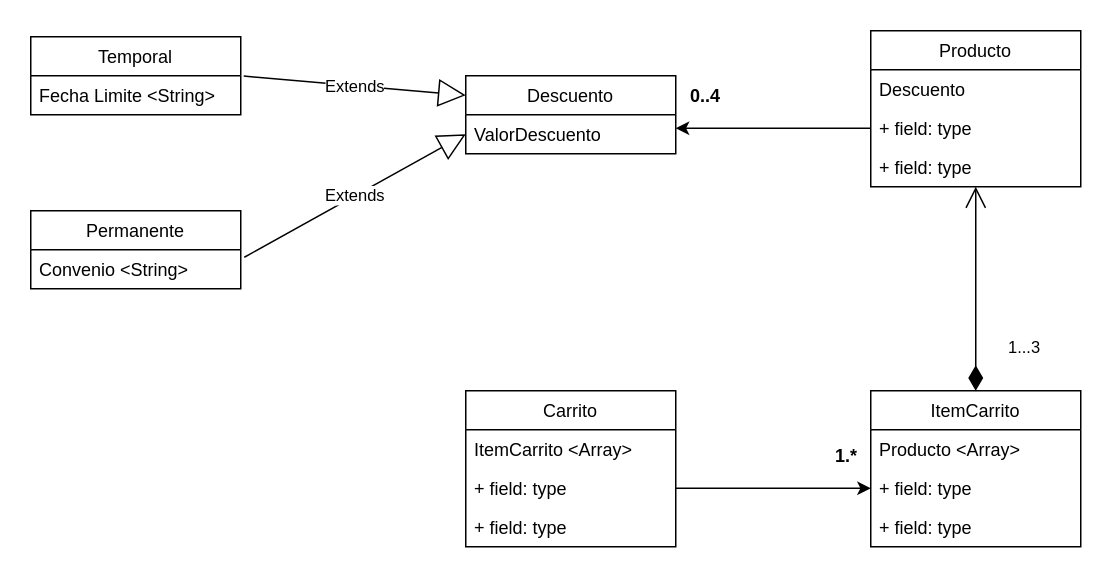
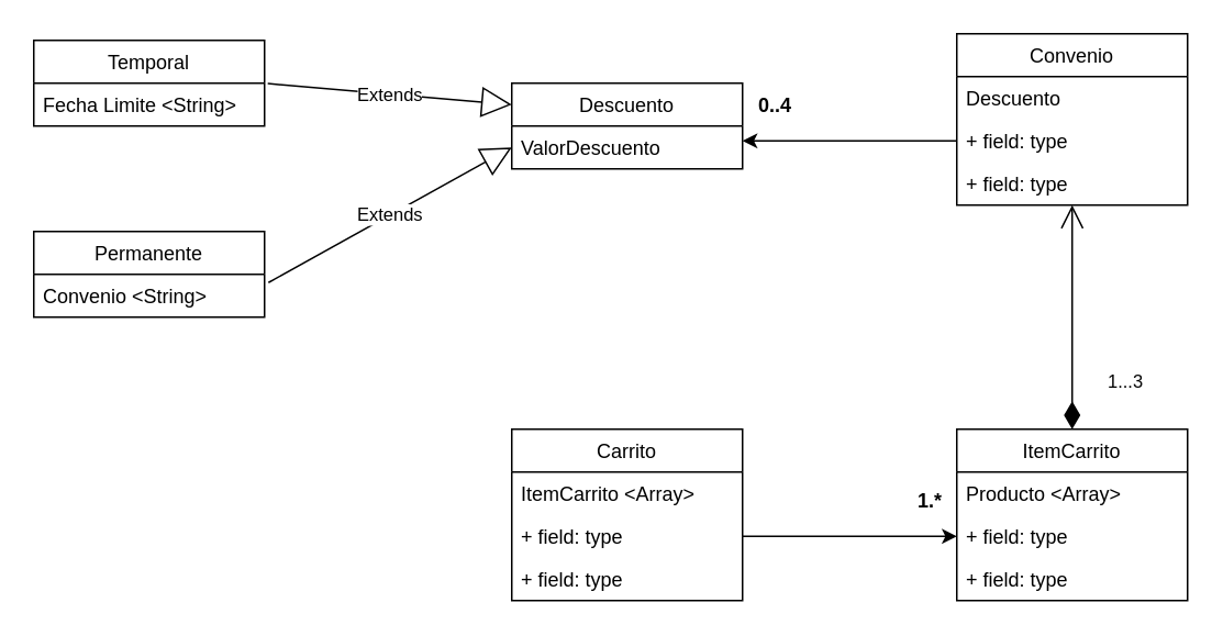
  <mxCell id="0" />
  <mxCell id="1" parent="0" />
  <mxCell id="2" value="Carrito" style="swimlane;fontStyle=0;childLayout=stackLayout;horizontal=1;startSize=26;fillColor=none;horizontalStack=0;resizeParent=1;resizeParentMax=0;resizeLast=0;collapsible=1;marginBottom=0;" parent="1" vertex="1"><mxGeometry x="310" y="260" width="140" height="104" as="geometry" /></mxCell>
  <mxCell id="3" value="ItemCarrito &lt;Array&gt;" style="text;strokeColor=none;fillColor=none;align=left;verticalAlign=top;spacingLeft=4;spacingRight=4;overflow=hidden;rotatable=0;points=[[0,0.5],[1,0.5]];portConstraint=eastwest;" parent="2" vertex="1"><mxGeometry y="26" width="140" height="26" as="geometry" /></mxCell>
  <mxCell id="4" value="+ field: type" style="text;strokeColor=none;fillColor=none;align=left;verticalAlign=top;spacingLeft=4;spacingRight=4;overflow=hidden;rotatable=0;points=[[0,0.5],[1,0.5]];portConstraint=eastwest;" parent="2" vertex="1"><mxGeometry y="52" width="140" height="26" as="geometry" /></mxCell>
  <mxCell id="5" value="+ field: type" style="text;strokeColor=none;fillColor=none;align=left;verticalAlign=top;spacingLeft=4;spacingRight=4;overflow=hidden;rotatable=0;points=[[0,0.5],[1,0.5]];portConstraint=eastwest;" parent="2" vertex="1"><mxGeometry y="78" width="140" height="26" as="geometry" /></mxCell>
  <mxCell id="6" value="ItemCarrito" style="swimlane;fontStyle=0;childLayout=stackLayout;horizontal=1;startSize=26;fillColor=none;horizontalStack=0;resizeParent=1;resizeParentMax=0;resizeLast=0;collapsible=1;marginBottom=0;" parent="1" vertex="1"><mxGeometry x="580" y="260" width="140" height="104" as="geometry" /></mxCell>
  <mxCell id="7" value="Producto &lt;Array&gt;" style="text;strokeColor=none;fillColor=none;align=left;verticalAlign=top;spacingLeft=4;spacingRight=4;overflow=hidden;rotatable=0;points=[[0,0.5],[1,0.5]];portConstraint=eastwest;" parent="6" vertex="1"><mxGeometry y="26" width="140" height="26" as="geometry" /></mxCell>
  <mxCell id="8" value="+ field: type" style="text;strokeColor=none;fillColor=none;align=left;verticalAlign=top;spacingLeft=4;spacingRight=4;overflow=hidden;rotatable=0;points=[[0,0.5],[1,0.5]];portConstraint=eastwest;" parent="6" vertex="1"><mxGeometry y="52" width="140" height="26" as="geometry" /></mxCell>
  <mxCell id="9" value="+ field: type" style="text;strokeColor=none;fillColor=none;align=left;verticalAlign=top;spacingLeft=4;spacingRight=4;overflow=hidden;rotatable=0;points=[[0,0.5],[1,0.5]];portConstraint=eastwest;" parent="6" vertex="1"><mxGeometry y="78" width="140" height="26" as="geometry" /></mxCell>
  <mxCell id="10" style="edgeStyle=orthogonalEdgeStyle;rounded=0;orthogonalLoop=1;jettySize=auto;html=1;" parent="1" source="4" target="8" edge="1"><mxGeometry relative="1" as="geometry" /></mxCell>
  <mxCell id="11" value="1.*" style="text;align=center;fontStyle=1;verticalAlign=middle;spacingLeft=3;spacingRight=3;strokeColor=none;rotatable=0;points=[[0,0.5],[1,0.5]];portConstraint=eastwest;" parent="1" vertex="1"><mxGeometry x="524" y="290" width="80" height="26" as="geometry" /></mxCell>
- <mxCell id="12" value="Producto" style="swimlane;fontStyle=0;childLayout=stackLayout;horizontal=1;startSize=26;fillColor=none;horizontalStack=0;resizeParent=1;resizeParentMax=0;resizeLast=0;collapsible=1;marginBottom=0;" parent="1" vertex="1"><mxGeometry x="580" y="20" width="140" height="104" as="geometry" /></mxCell>
+ <mxCell id="12" value="Convenio" style="swimlane;fontStyle=0;childLayout=stackLayout;horizontal=1;startSize=26;fillColor=none;horizontalStack=0;resizeParent=1;resizeParentMax=0;resizeLast=0;collapsible=1;marginBottom=0;" parent="1" vertex="1"><mxGeometry x="580" y="20" width="140" height="104" as="geometry" /></mxCell>
  <mxCell id="13" value="Descuento" style="text;strokeColor=none;fillColor=none;align=left;verticalAlign=top;spacingLeft=4;spacingRight=4;overflow=hidden;rotatable=0;points=[[0,0.5],[1,0.5]];portConstraint=eastwest;" parent="12" vertex="1"><mxGeometry y="26" width="140" height="26" as="geometry" /></mxCell>
  <mxCell id="14" value="+ field: type" style="text;strokeColor=none;fillColor=none;align=left;verticalAlign=top;spacingLeft=4;spacingRight=4;overflow=hidden;rotatable=0;points=[[0,0.5],[1,0.5]];portConstraint=eastwest;" parent="12" vertex="1"><mxGeometry y="52" width="140" height="26" as="geometry" /></mxCell>
  <mxCell id="15" value="+ field: type" style="text;strokeColor=none;fillColor=none;align=left;verticalAlign=top;spacingLeft=4;spacingRight=4;overflow=hidden;rotatable=0;points=[[0,0.5],[1,0.5]];portConstraint=eastwest;" parent="12" vertex="1"><mxGeometry y="78" width="140" height="26" as="geometry" /></mxCell>
  <mxCell id="16" value="1...3" style="endArrow=open;html=1;endSize=12;startArrow=diamondThin;startSize=14;startFill=1;edgeStyle=orthogonalEdgeStyle;align=left;verticalAlign=bottom;rounded=0;exitX=0.5;exitY=0;exitDx=0;exitDy=0;" parent="1" source="6" edge="1"><mxGeometry x="-0.706" y="-20" relative="1" as="geometry"><mxPoint x="640" y="250" as="sourcePoint" /><mxPoint x="650" y="124" as="targetPoint" /><mxPoint as="offset" /></mxGeometry></mxCell>
  <mxCell id="17" value="Descuento" style="swimlane;fontStyle=0;childLayout=stackLayout;horizontal=1;startSize=26;fillColor=none;horizontalStack=0;resizeParent=1;resizeParentMax=0;resizeLast=0;collapsible=1;marginBottom=0;" parent="1" vertex="1"><mxGeometry x="310" y="50" width="140" height="52" as="geometry" /></mxCell>
  <mxCell id="18" value="ValorDescuento" style="text;strokeColor=none;fillColor=none;align=left;verticalAlign=top;spacingLeft=4;spacingRight=4;overflow=hidden;rotatable=0;points=[[0,0.5],[1,0.5]];portConstraint=eastwest;" parent="17" vertex="1"><mxGeometry y="26" width="140" height="26" as="geometry" /></mxCell>
  <mxCell id="19" style="edgeStyle=orthogonalEdgeStyle;rounded=0;orthogonalLoop=1;jettySize=auto;html=1;" parent="1" source="14" edge="1"><mxGeometry relative="1" as="geometry"><mxPoint x="450" y="85" as="targetPoint" /></mxGeometry></mxCell>
  <mxCell id="20" value="0..4" style="text;align=center;fontStyle=1;verticalAlign=middle;spacingLeft=3;spacingRight=3;strokeColor=none;rotatable=0;points=[[0,0.5],[1,0.5]];portConstraint=eastwest;" parent="1" vertex="1"><mxGeometry x="430" y="50" width="80" height="26" as="geometry" /></mxCell>
  <mxCell id="21" value="Permanente" style="swimlane;fontStyle=0;childLayout=stackLayout;horizontal=1;startSize=26;fillColor=none;horizontalStack=0;resizeParent=1;resizeParentMax=0;resizeLast=0;collapsible=1;marginBottom=0;" vertex="1" parent="1"><mxGeometry x="20" y="140" width="140" height="52" as="geometry" /></mxCell>
  <mxCell id="22" value="Convenio &lt;String&gt;" style="text;strokeColor=none;fillColor=none;align=left;verticalAlign=top;spacingLeft=4;spacingRight=4;overflow=hidden;rotatable=0;points=[[0,0.5],[1,0.5]];portConstraint=eastwest;" vertex="1" parent="21"><mxGeometry y="26" width="140" height="26" as="geometry" /></mxCell>
  <mxCell id="23" value="Temporal" style="swimlane;fontStyle=0;childLayout=stackLayout;horizontal=1;startSize=26;fillColor=none;horizontalStack=0;resizeParent=1;resizeParentMax=0;resizeLast=0;collapsible=1;marginBottom=0;" vertex="1" parent="1"><mxGeometry x="20" y="24" width="140" height="52" as="geometry" /></mxCell>
  <mxCell id="24" value="Fecha Limite &lt;String&gt;" style="text;strokeColor=none;fillColor=none;align=left;verticalAlign=top;spacingLeft=4;spacingRight=4;overflow=hidden;rotatable=0;points=[[0,0.5],[1,0.5]];portConstraint=eastwest;" vertex="1" parent="23"><mxGeometry y="26" width="140" height="26" as="geometry" /></mxCell>
  <mxCell id="25" value="Extends" style="endArrow=block;endSize=16;endFill=0;html=1;rounded=0;entryX=0;entryY=0.5;entryDx=0;entryDy=0;exitX=1.017;exitY=0.192;exitDx=0;exitDy=0;exitPerimeter=0;" edge="1" parent="1" source="22" target="18"><mxGeometry width="160" relative="1" as="geometry"><mxPoint x="130" y="220" as="sourcePoint" /><mxPoint x="290" y="220" as="targetPoint" /></mxGeometry></mxCell>
  <mxCell id="26" value="Extends" style="endArrow=block;endSize=16;endFill=0;html=1;rounded=0;exitX=1.014;exitY=0.008;exitDx=0;exitDy=0;exitPerimeter=0;entryX=0;entryY=0.25;entryDx=0;entryDy=0;" edge="1" parent="1" source="24" target="17"><mxGeometry width="160" relative="1" as="geometry"><mxPoint x="130" y="220" as="sourcePoint" /><mxPoint x="290" y="220" as="targetPoint" /></mxGeometry></mxCell>
